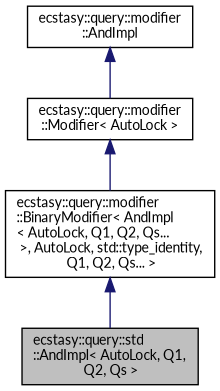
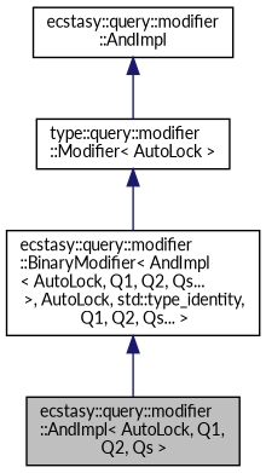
  digraph {
    fontname=Lato
    rankdir=TB
    node [color=black fillcolor=white fontname=Lato fontsize=10 shape=record style=filled]
    edge [color=midnightblue dir=back fontname=Lato fontsize=10 labelfontname=Helvetica labelfontsize=10 style=solid]
-   n1 [fillcolor=grey75 fontcolor=black height=0.2 label="ecstasy::query::std\l::AndImpl\< AutoLock, Q1,\l Q2, Qs \>" width=0.4]
+   n1 [fillcolor=grey75 fontcolor=black height=0.2 label="ecstasy::query::modifier\l::AndImpl\< AutoLock, Q1,\l Q2, Qs \>" width=0.4]
    n2 [height=0.2 label="ecstasy::query::modifier\l::BinaryModifier\< AndImpl\l\< AutoLock, Q1, Q2, Qs...\l \>, AutoLock, std::type_identity,\l Q1, Q2, Qs... \>" width=0.4]
-   n3 [height=0.2 label="ecstasy::query::modifier\l::Modifier\< AutoLock \>" width=0.4]
+   n3 [height=0.2 label="type::query::modifier\l::Modifier\< AutoLock \>" width=0.4]
    n4 [height=0.2 label="ecstasy::query::modifier\l::AndImpl" width=0.4]
    n2 -> n1
    n3 -> n2
    n4 -> n3
  }
